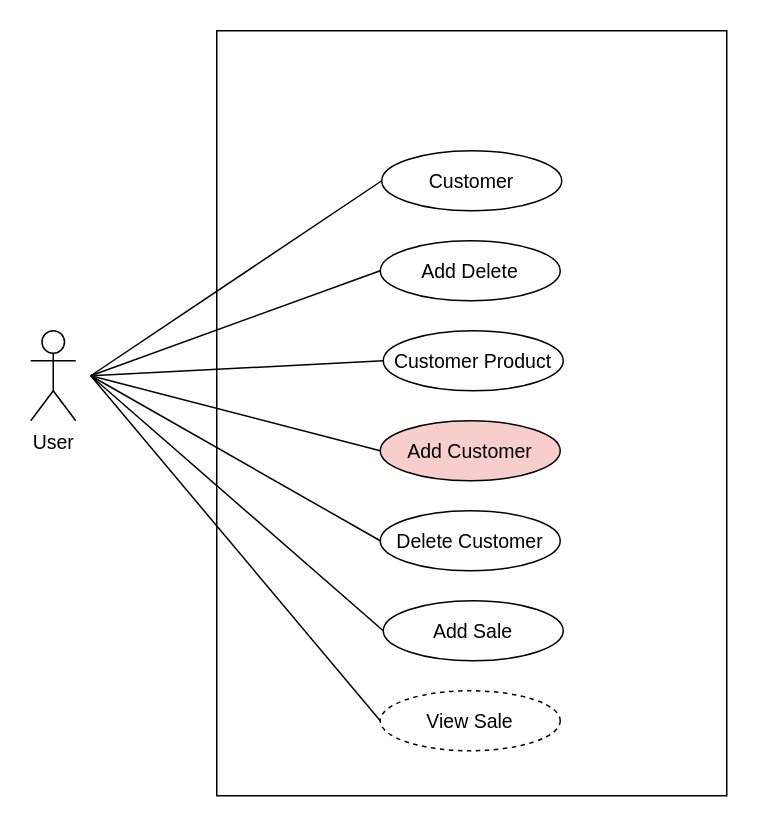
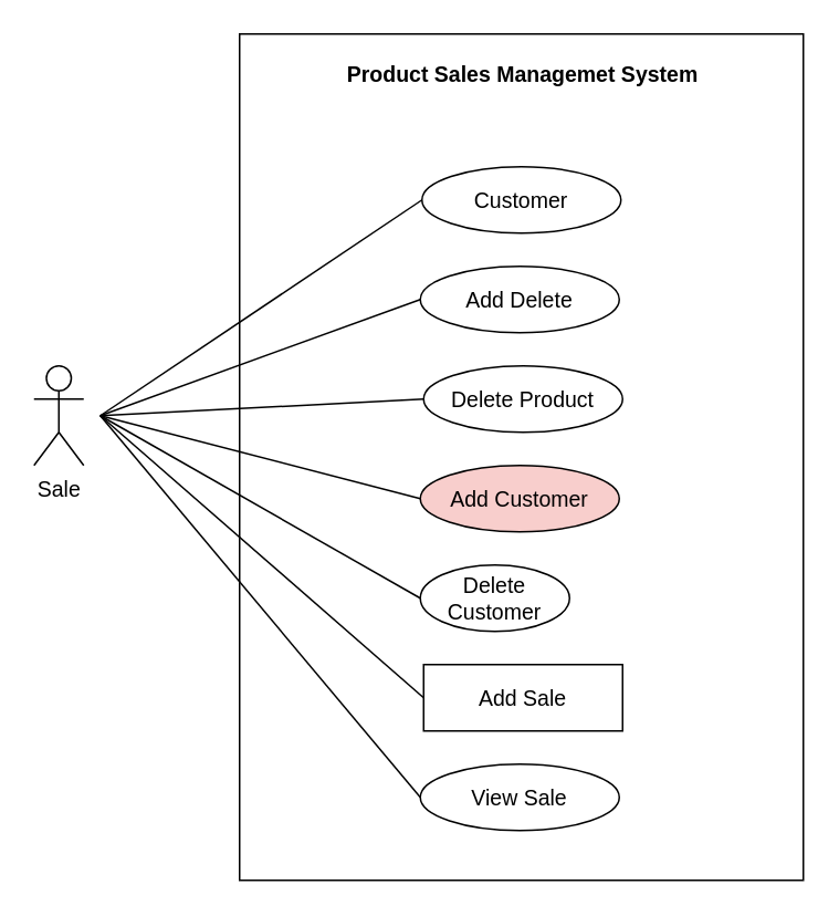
  <mxCell id="0" />
  <mxCell id="1" parent="0" />
  <mxCell id="2" value="" style="rounded=0;whiteSpace=wrap;html=1;" vertex="1" parent="1"><mxGeometry x="144" y="20" width="340" height="510" as="geometry" /></mxCell>
+ <mxCell id="3" value="&lt;b&gt;&lt;font style=&quot;font-size: 13px;&quot;&gt;Product Sales Managemet System&lt;/font&gt;&lt;/b&gt;" style="text;html=1;strokeColor=none;fillColor=none;align=center;verticalAlign=middle;whiteSpace=wrap;rounded=0;" vertex="1" parent="1"><mxGeometry x="200" y="29" width="230" height="30" as="geometry" /></mxCell>
  <mxCell id="4" value="Customer" style="ellipse;whiteSpace=wrap;html=1;fontSize=13;" vertex="1" parent="1"><mxGeometry x="254" y="100" width="120" height="40" as="geometry" /></mxCell>
  <mxCell id="5" value="Add Delete" style="ellipse;whiteSpace=wrap;html=1;fontSize=13;" vertex="1" parent="1"><mxGeometry x="253" y="160" width="120" height="40" as="geometry" /></mxCell>
- <mxCell id="6" value="Customer Product" style="ellipse;whiteSpace=wrap;html=1;fontSize=13;" vertex="1" parent="1"><mxGeometry x="255" y="220" width="120" height="40" as="geometry" /></mxCell>
+ <mxCell id="6" value="Delete Product" style="ellipse;whiteSpace=wrap;html=1;fontSize=13;" vertex="1" parent="1"><mxGeometry x="255" y="220" width="120" height="40" as="geometry" /></mxCell>
  <mxCell id="7" value="Add Customer" style="ellipse;whiteSpace=wrap;html=1;fontSize=13;fillColor=#f8cecc;" vertex="1" parent="1"><mxGeometry x="253" y="280" width="120" height="40" as="geometry" /></mxCell>
- <mxCell id="8" value="Delete Customer" style="ellipse;whiteSpace=wrap;html=1;fontSize=13;" vertex="1" parent="1"><mxGeometry x="253" y="340" width="120" height="40" as="geometry" /></mxCell>
- <mxCell id="9" value="Add Sale" style="ellipse;whiteSpace=wrap;html=1;fontSize=13;" vertex="1" parent="1"><mxGeometry x="255" y="400" width="120" height="40" as="geometry" /></mxCell>
- <mxCell id="10" value="View Sale" style="ellipse;whiteSpace=wrap;html=1;fontSize=13;dashed=1;" vertex="1" parent="1"><mxGeometry x="253" y="460" width="120" height="40" as="geometry" /></mxCell>
- <mxCell id="11" value="User" style="shape=umlActor;verticalLabelPosition=bottom;verticalAlign=top;html=1;outlineConnect=0;fontSize=13;" vertex="1" parent="1"><mxGeometry x="20" y="220" width="30" height="60" as="geometry" /></mxCell>
+ <mxCell id="8" value="Delete Customer" style="ellipse;whiteSpace=wrap;html=1;fontSize=13;" vertex="1" parent="1"><mxGeometry x="253" y="340" width="90" height="40" as="geometry" /></mxCell>
+ <mxCell id="9" value="Add Sale" style="whiteSpace=wrap;html=1;fontSize=13;rounded=0;" vertex="1" parent="1"><mxGeometry x="255" y="400" width="120" height="40" as="geometry" /></mxCell>
+ <mxCell id="10" value="View Sale" style="ellipse;whiteSpace=wrap;html=1;fontSize=13;" vertex="1" parent="1"><mxGeometry x="253" y="460" width="120" height="40" as="geometry" /></mxCell>
+ <mxCell id="11" value="Sale" style="shape=umlActor;verticalLabelPosition=bottom;verticalAlign=top;html=1;outlineConnect=0;fontSize=13;" vertex="1" parent="1"><mxGeometry x="20" y="220" width="30" height="60" as="geometry" /></mxCell>
  <mxCell id="12" value="" style="endArrow=none;html=1;rounded=0;fontSize=13;entryX=0;entryY=0.5;entryDx=0;entryDy=0;" edge="1" parent="1" target="4"><mxGeometry width="50" height="50" relative="1" as="geometry"><mxPoint x="60" y="250" as="sourcePoint" /><mxPoint x="330" y="250" as="targetPoint" /></mxGeometry></mxCell>
  <mxCell id="13" value="" style="endArrow=none;html=1;rounded=0;fontSize=13;entryX=0;entryY=0.5;entryDx=0;entryDy=0;" edge="1" parent="1" target="5"><mxGeometry width="50" height="50" relative="1" as="geometry"><mxPoint x="60" y="250" as="sourcePoint" /><mxPoint x="330" y="250" as="targetPoint" /></mxGeometry></mxCell>
  <mxCell id="14" value="" style="endArrow=none;html=1;rounded=0;fontSize=13;entryX=0;entryY=0.5;entryDx=0;entryDy=0;" edge="1" parent="1" target="6"><mxGeometry width="50" height="50" relative="1" as="geometry"><mxPoint x="60" y="250" as="sourcePoint" /><mxPoint x="330" y="250" as="targetPoint" /></mxGeometry></mxCell>
  <mxCell id="15" value="" style="endArrow=none;html=1;rounded=0;fontSize=13;entryX=0;entryY=0.5;entryDx=0;entryDy=0;" edge="1" parent="1" target="7"><mxGeometry width="50" height="50" relative="1" as="geometry"><mxPoint x="60" y="250" as="sourcePoint" /><mxPoint x="330" y="250" as="targetPoint" /></mxGeometry></mxCell>
  <mxCell id="16" value="" style="endArrow=none;html=1;rounded=0;fontSize=13;entryX=0;entryY=0.5;entryDx=0;entryDy=0;" edge="1" parent="1" target="8"><mxGeometry width="50" height="50" relative="1" as="geometry"><mxPoint x="60" y="250" as="sourcePoint" /><mxPoint x="330" y="250" as="targetPoint" /></mxGeometry></mxCell>
  <mxCell id="17" value="" style="endArrow=none;html=1;rounded=0;fontSize=13;entryX=0;entryY=0.5;entryDx=0;entryDy=0;" edge="1" parent="1" target="9"><mxGeometry width="50" height="50" relative="1" as="geometry"><mxPoint x="60" y="250" as="sourcePoint" /><mxPoint x="330" y="250" as="targetPoint" /></mxGeometry></mxCell>
  <mxCell id="18" value="" style="endArrow=none;html=1;rounded=0;fontSize=13;entryX=0;entryY=0.5;entryDx=0;entryDy=0;" edge="1" parent="1" target="10"><mxGeometry width="50" height="50" relative="1" as="geometry"><mxPoint x="60" y="250" as="sourcePoint" /><mxPoint x="330" y="250" as="targetPoint" /></mxGeometry></mxCell>
